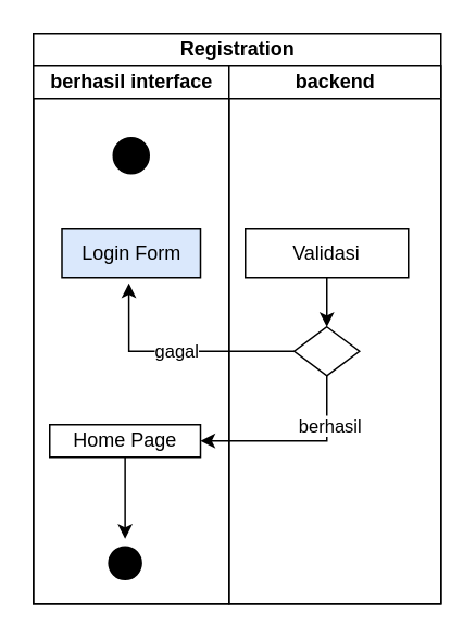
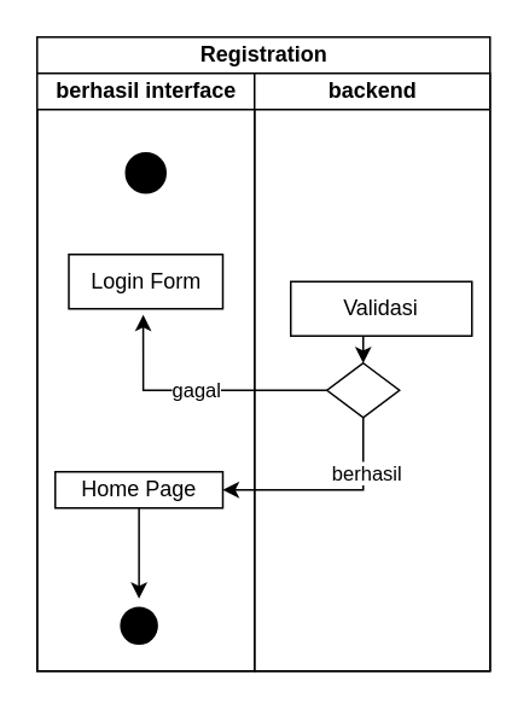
  <mxCell id="0" />
  <mxCell id="1" parent="0" />
  <mxCell id="2" value="Registration" style="swimlane;childLayout=stackLayout;resizeParent=1;resizeParentMax=0;startSize=20;html=1;" vertex="1" parent="1"><mxGeometry x="20" y="20" width="250" height="350" as="geometry" /></mxCell>
  <mxCell id="3" value="berhasil interface" style="swimlane;startSize=20;html=1;" vertex="1" parent="2"><mxGeometry y="20" width="120" height="330" as="geometry" /></mxCell>
  <mxCell id="4" value="" style="ellipse;html=1;shape=startState;strokeColor=#000000;fillColor=#000000;" vertex="1" parent="3"><mxGeometry x="45.0" y="40" width="30" height="30" as="geometry" /></mxCell>
  <mxCell id="5" value="" style="edgeStyle=orthogonalEdgeStyle;html=1;verticalAlign=bottom;endArrow=open;endSize=8;rounded=0;strokeColor=#FFFFFF;" edge="1" parent="3" source="4"><mxGeometry relative="1" as="geometry"><mxPoint x="60.0" y="100" as="targetPoint" /></mxGeometry></mxCell>
- <mxCell id="6" value="Login Form" style="html=1;whiteSpace=wrap;fillColor=#dae8fc;" vertex="1" parent="3"><mxGeometry x="17.5" y="100" width="85" height="30" as="geometry" /></mxCell>
+ <mxCell id="6" value="Login Form" style="html=1;whiteSpace=wrap;" vertex="1" parent="3"><mxGeometry x="17.5" y="100" width="85" height="30" as="geometry" /></mxCell>
  <mxCell id="7" value="Home Page" style="html=1;whiteSpace=wrap;" vertex="1" parent="3"><mxGeometry x="10" y="220" width="92.5" height="20" as="geometry" /></mxCell>
  <mxCell id="8" value="" style="ellipse;html=1;shape=endState;fillColor=#000000;strokeColor=#FFFFFF;" vertex="1" parent="3"><mxGeometry x="41.25" y="290" width="30" height="30" as="geometry" /></mxCell>
  <mxCell id="9" style="edgeStyle=orthogonalEdgeStyle;rounded=0;orthogonalLoop=1;jettySize=auto;html=1;exitX=0.5;exitY=1;exitDx=0;exitDy=0;entryX=0.5;entryY=0;entryDx=0;entryDy=0;" edge="1" parent="3" source="7" target="8"><mxGeometry relative="1" as="geometry" /></mxCell>
  <mxCell id="10" value="backend" style="swimlane;startSize=20;html=1;" vertex="1" parent="2"><mxGeometry x="120" y="20" width="130" height="330" as="geometry" /></mxCell>
  <mxCell id="11" style="edgeStyle=orthogonalEdgeStyle;rounded=0;orthogonalLoop=1;jettySize=auto;html=1;exitX=0.5;exitY=1;exitDx=0;exitDy=0;entryX=0.5;entryY=0;entryDx=0;entryDy=0;" edge="1" parent="10" source="12" target="13"><mxGeometry relative="1" as="geometry" /></mxCell>
- <mxCell id="12" value="Validasi" style="html=1;whiteSpace=wrap;" vertex="1" parent="10"><mxGeometry x="10" y="100" width="100" height="30" as="geometry" /></mxCell>
+ <mxCell id="12" value="Validasi" style="html=1;whiteSpace=wrap;" vertex="1" parent="10"><mxGeometry x="20" y="115" width="100" height="30" as="geometry" /></mxCell>
  <mxCell id="13" value="" style="rhombus;whiteSpace=wrap;html=1;" vertex="1" parent="10"><mxGeometry x="40" y="160" width="40" height="30" as="geometry" /></mxCell>
  <mxCell id="14" style="edgeStyle=orthogonalEdgeStyle;rounded=0;orthogonalLoop=1;jettySize=auto;html=1;exitX=0;exitY=0.5;exitDx=0;exitDy=0;entryX=0.483;entryY=1.11;entryDx=0;entryDy=0;entryPerimeter=0;" edge="1" parent="2" source="13" target="6"><mxGeometry relative="1" as="geometry" /></mxCell>
  <mxCell id="15" value="gagal" style="edgeLabel;html=1;align=center;verticalAlign=middle;resizable=0;points=[];" vertex="1" connectable="0" parent="14"><mxGeometry x="0.018" y="-1" relative="1" as="geometry"><mxPoint as="offset" /></mxGeometry></mxCell>
  <mxCell id="16" style="edgeStyle=orthogonalEdgeStyle;rounded=0;orthogonalLoop=1;jettySize=auto;html=1;exitX=0.5;exitY=1;exitDx=0;exitDy=0;entryX=1;entryY=0.5;entryDx=0;entryDy=0;" edge="1" parent="2" source="13" target="7"><mxGeometry relative="1" as="geometry"><mxPoint x="180.0" y="250" as="targetPoint" /></mxGeometry></mxCell>
  <mxCell id="17" value="berhasil" style="edgeLabel;html=1;align=center;verticalAlign=middle;resizable=0;points=[];" vertex="1" connectable="0" parent="16"><mxGeometry x="-0.485" y="1" relative="1" as="geometry"><mxPoint as="offset" /></mxGeometry></mxCell>
